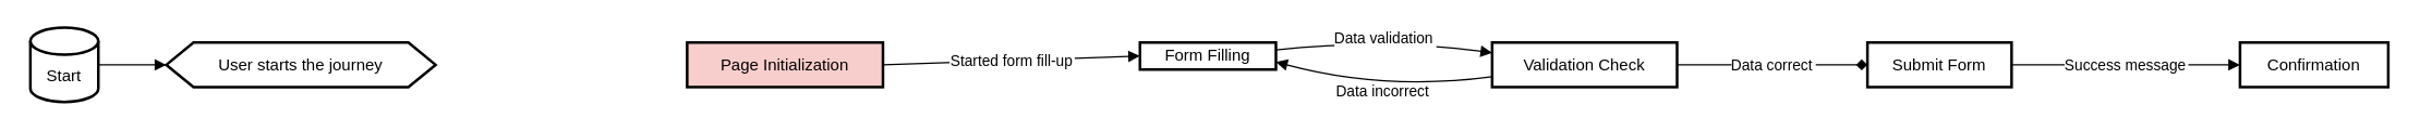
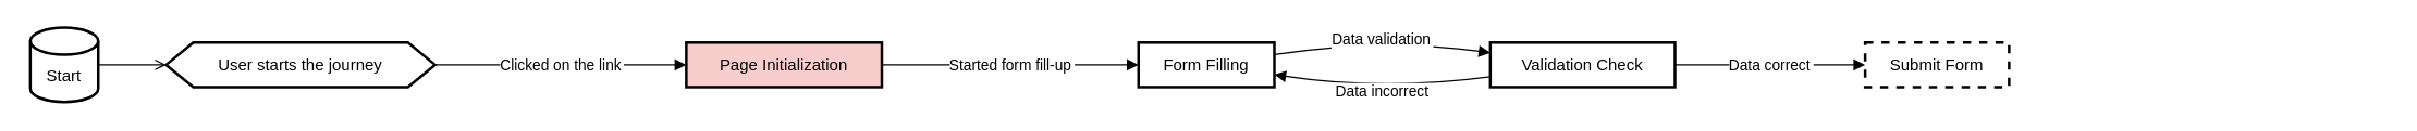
  <mxCell id="0" />
  <mxCell id="1" parent="0" />
  <mxCell id="2" value="Start" style="shape=cylinder3;boundedLbl=1;backgroundOutline=1;size=10;strokeWidth=2;whiteSpace=wrap;" vertex="1" parent="1"><mxGeometry y="20" width="50" height="55" as="geometry" x="20" /></mxCell>
  <mxCell id="3" value="User starts the journey" style="shape=hexagon;perimeter=hexagonPerimeter2;fixedSize=1;strokeWidth=2;whiteSpace=wrap;" vertex="1" parent="1"><mxGeometry x="120" y="31" width="198" height="33" as="geometry" /></mxCell>
  <mxCell id="4" value="Page Initialization" style="whiteSpace=wrap;strokeWidth=2;fillColor=#f8cecc;" vertex="1" parent="1"><mxGeometry x="503" y="31" width="144" height="33" as="geometry" /></mxCell>
- <mxCell id="5" value="Form Filling" style="whiteSpace=wrap;strokeWidth=2;" vertex="1" parent="1"><mxGeometry x="836" y="31" width="100" height="20" as="geometry" /></mxCell>
+ <mxCell id="5" value="Form Filling" style="whiteSpace=wrap;strokeWidth=2;" vertex="1" parent="1"><mxGeometry x="836" y="31" width="100" height="33" as="geometry" /></mxCell>
  <mxCell id="6" value="Validation Check" style="whiteSpace=wrap;strokeWidth=2;" vertex="1" parent="1"><mxGeometry x="1095" y="31" width="136" height="33" as="geometry" /></mxCell>
- <mxCell id="7" value="Submit Form" style="whiteSpace=wrap;strokeWidth=2;" vertex="1" parent="1"><mxGeometry x="1371" y="31" width="106" height="33" as="geometry" /></mxCell>
- <mxCell id="8" value="Confirmation" style="whiteSpace=wrap;strokeWidth=2;" vertex="1" parent="1"><mxGeometry x="1645" y="31" width="109" height="33" as="geometry" /></mxCell>
- <mxCell id="9" value="" style="curved=1;startArrow=none;endArrow=block;exitX=1;exitY=0.5;entryX=0;entryY=0.5;" edge="1" parent="1" source="2" target="3"><mxGeometry relative="1" as="geometry"><Array as="points" /></mxGeometry></mxCell>
+ <mxCell id="7" value="Submit Form" style="whiteSpace=wrap;strokeWidth=2;dashed=1;" vertex="1" parent="1"><mxGeometry x="1371" y="31" width="106" height="33" as="geometry" /></mxCell>
+ <mxCell id="9" value="" style="curved=1;startArrow=none;endArrow=open;exitX=1;exitY=0.5;entryX=0;entryY=0.5;" edge="1" parent="1" source="2" target="3"><mxGeometry relative="1" as="geometry"><Array as="points" /></mxGeometry></mxCell>
+ <mxCell id="10" value="Clicked on the link" style="curved=1;startArrow=none;endArrow=block;exitX=1;exitY=0.5;entryX=0;entryY=0.5;" edge="1" parent="1" source="3" target="4"><mxGeometry relative="1" as="geometry"><Array as="points" /></mxGeometry></mxCell>
  <mxCell id="11" value="Started form fill-up" style="curved=1;startArrow=none;endArrow=block;exitX=1;exitY=0.5;entryX=0;entryY=0.5;" edge="1" parent="1" source="4" target="5"><mxGeometry relative="1" as="geometry"><Array as="points" /></mxGeometry></mxCell>
  <mxCell id="12" value="Data validation" style="curved=1;startArrow=none;endArrow=block;exitX=1;exitY=0.27;entryX=0;entryY=0.23;" edge="1" parent="1" source="5" target="6"><mxGeometry relative="1" as="geometry"><Array as="points"><mxPoint x="1016" y="28" /></Array></mxGeometry></mxCell>
- <mxCell id="13" value="Data correct" style="curved=1;startArrow=none;endArrow=diamond;exitX=1;exitY=0.5;entryX=0;entryY=0.5;" edge="1" parent="1" source="6" target="7"><mxGeometry relative="1" as="geometry"><Array as="points" /></mxGeometry></mxCell>
+ <mxCell id="13" value="Data correct" style="curved=1;startArrow=none;endArrow=block;exitX=1;exitY=0.5;entryX=0;entryY=0.5;" edge="1" parent="1" source="6" target="7"><mxGeometry relative="1" as="geometry"><Array as="points" /></mxGeometry></mxCell>
  <mxCell id="14" value="Data incorrect" style="curved=1;startArrow=none;endArrow=block;exitX=0;exitY=0.77;entryX=1;entryY=0.72;" edge="1" parent="1" source="6" target="5"><mxGeometry relative="1" as="geometry"><Array as="points"><mxPoint x="1016" y="67" /></Array></mxGeometry></mxCell>
- <mxCell id="15" value="Success message" style="curved=1;startArrow=none;endArrow=block;exitX=1;exitY=0.5;entryX=0;entryY=0.5;" edge="1" parent="1" source="7" target="8"><mxGeometry relative="1" as="geometry"><Array as="points" /></mxGeometry></mxCell>
